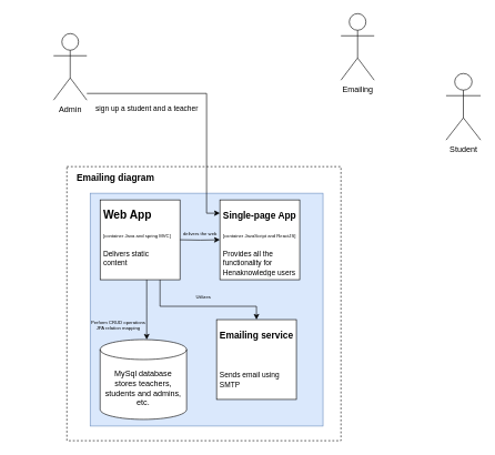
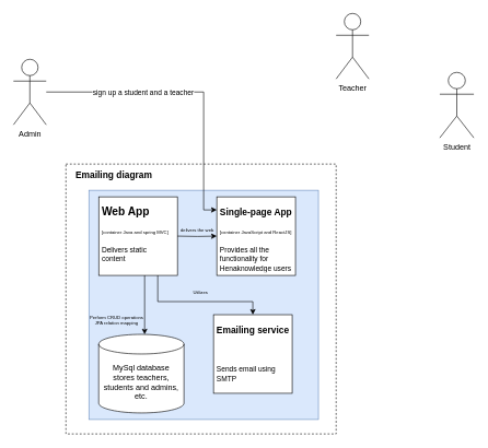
  <mxCell id="0" />
  <mxCell id="1" parent="0" />
  <mxCell id="2" value="" style="whiteSpace=wrap;html=1;aspect=fixed;dashed=1;fillColor=none;" vertex="1" parent="1"><mxGeometry x="100" y="250" width="412" height="412" as="geometry" /></mxCell>
- <mxCell id="3" value="Emailing" style="shape=umlActor;verticalLabelPosition=bottom;verticalAlign=top;html=1;outlineConnect=0;" vertex="1" parent="1"><mxGeometry x="512" y="20" width="50" height="100" as="geometry" /></mxCell>
+ <mxCell id="3" value="Teacher" style="shape=umlActor;verticalLabelPosition=bottom;verticalAlign=top;html=1;outlineConnect=0;" vertex="1" parent="1"><mxGeometry x="512" y="20" width="50" height="100" as="geometry" /></mxCell>
  <mxCell id="4" value="Student" style="shape=umlActor;verticalLabelPosition=bottom;verticalAlign=top;html=1;outlineConnect=0;" vertex="1" parent="1"><mxGeometry x="670" y="110" width="52" height="100" as="geometry" /></mxCell>
- <mxCell id="5" value="Admin" style="shape=umlActor;verticalLabelPosition=bottom;verticalAlign=top;html=1;outlineConnect=0;" vertex="1" parent="1"><mxGeometry x="80" y="50" width="50" height="100" as="geometry" /></mxCell>
+ <mxCell id="5" value="Admin" style="shape=umlActor;verticalLabelPosition=bottom;verticalAlign=top;html=1;outlineConnect=0;" vertex="1" parent="1"><mxGeometry x="20" y="90" width="50" height="100" as="geometry" /></mxCell>
  <mxCell id="6" value="" style="whiteSpace=wrap;html=1;aspect=fixed;fillColor=#dae8fc;strokeColor=#6c8ebf;" vertex="1" parent="1"><mxGeometry x="135" y="290" width="350" height="350" as="geometry" /></mxCell>
  <mxCell id="7" value="MySql database&lt;br&gt;stores teachers, students and admins, etc." style="shape=cylinder3;whiteSpace=wrap;html=1;boundedLbl=1;backgroundOutline=1;size=15;" vertex="1" parent="1"><mxGeometry x="150" y="510" width="130" height="120" as="geometry" /></mxCell>
  <mxCell id="8" value="" style="whiteSpace=wrap;html=1;aspect=fixed;align=center;" vertex="1" parent="1"><mxGeometry x="150" y="300" width="120" height="120" as="geometry" /></mxCell>
  <mxCell id="9" style="edgeStyle=orthogonalEdgeStyle;rounded=0;orthogonalLoop=1;jettySize=auto;html=1;" edge="1" parent="1" target="19"><mxGeometry relative="1" as="geometry"><mxPoint x="270" y="360" as="sourcePoint" /></mxGeometry></mxCell>
  <mxCell id="10" value="&lt;font style=&quot;font-size: 7px;&quot;&gt;delivers the web&lt;/font&gt;" style="edgeLabel;html=1;align=center;verticalAlign=middle;resizable=0;points=[];fontSize=7;labelBackgroundColor=none;" vertex="1" connectable="0" parent="9"><mxGeometry x="-0.306" relative="1" as="geometry"><mxPoint x="9" y="-10" as="offset" /></mxGeometry></mxCell>
  <mxCell id="11" style="edgeStyle=orthogonalEdgeStyle;rounded=0;orthogonalLoop=1;jettySize=auto;html=1;fontSize=7;" edge="1" parent="1" source="12" target="7"><mxGeometry relative="1" as="geometry"><Array as="points"><mxPoint x="220" y="460" /><mxPoint x="220" y="460" /></Array></mxGeometry></mxCell>
  <mxCell id="12" value="&lt;h1&gt;&lt;span style=&quot;font-size: 17px&quot;&gt;Web App&lt;/span&gt;&lt;/h1&gt;&lt;div style=&quot;font-size: 7px&quot;&gt;&lt;font style=&quot;font-size: 7px&quot;&gt;[container Java and spring MVC]&lt;/font&gt;&lt;/div&gt;&lt;div style=&quot;font-size: 7px&quot;&gt;&lt;font style=&quot;font-size: 7px&quot;&gt;&lt;br&gt;&lt;/font&gt;&lt;/div&gt;&lt;div style=&quot;font-size: 7px&quot;&gt;&lt;br&gt;&lt;/div&gt;&lt;div style=&quot;font-size: 11px&quot;&gt;Delivers static&amp;nbsp;&lt;/div&gt;&lt;div style=&quot;font-size: 11px&quot;&gt;content&lt;/div&gt;" style="text;html=1;strokeColor=none;fillColor=none;spacing=5;spacingTop=-20;whiteSpace=wrap;overflow=hidden;rounded=0;" vertex="1" parent="1"><mxGeometry x="150" y="300" width="110" height="120" as="geometry" /></mxCell>
  <mxCell id="13" value="" style="whiteSpace=wrap;html=1;aspect=fixed;align=center;" vertex="1" parent="1"><mxGeometry x="330" y="300" width="120" height="120" as="geometry" /></mxCell>
  <mxCell id="14" value="" style="whiteSpace=wrap;html=1;aspect=fixed;align=center;" vertex="1" parent="1"><mxGeometry x="325" y="480" width="120" height="120" as="geometry" /></mxCell>
  <mxCell id="15" style="edgeStyle=orthogonalEdgeStyle;rounded=0;orthogonalLoop=1;jettySize=auto;html=1;fontSize=7;entryX=0.5;entryY=0;entryDx=0;entryDy=0;" edge="1" parent="1" source="12" target="16"><mxGeometry relative="1" as="geometry"><mxPoint x="385" y="430" as="targetPoint" /><Array as="points"><mxPoint x="240" y="460" /><mxPoint x="385" y="460" /></Array></mxGeometry></mxCell>
  <mxCell id="16" value="&lt;h1&gt;&lt;font style=&quot;font-size: 14px&quot;&gt;Emailing service&lt;/font&gt;&lt;/h1&gt;&lt;div style=&quot;font-size: 7px&quot;&gt;&lt;br&gt;&lt;/div&gt;&lt;div style=&quot;font-size: 7px&quot;&gt;&lt;br&gt;&lt;/div&gt;&lt;div style=&quot;font-size: 7px&quot;&gt;&amp;nbsp;&lt;/div&gt;&lt;span style=&quot;font-size: 11px&quot;&gt;Sends email using SMTP&lt;/span&gt;" style="text;html=1;strokeColor=none;fillColor=none;spacing=5;spacingTop=-20;whiteSpace=wrap;overflow=hidden;rounded=0;" vertex="1" parent="1"><mxGeometry x="325" y="480" width="120" height="120" as="geometry" /></mxCell>
  <mxCell id="17" value="&lt;font style=&quot;font-size: 7px&quot;&gt;Utilizes&lt;/font&gt;" style="edgeLabel;html=1;align=center;verticalAlign=middle;resizable=0;points=[];fontSize=7;labelBackgroundColor=none;" vertex="1" connectable="0" parent="1"><mxGeometry x="310" y="450" as="geometry"><mxPoint x="-6" y="-4" as="offset" /></mxGeometry></mxCell>
  <mxCell id="18" value="Perform CRUD operations&lt;br&gt;JPA relation mapping" style="edgeLabel;html=1;align=center;verticalAlign=middle;resizable=0;points=[];fontSize=7;labelBackgroundColor=none;" vertex="1" connectable="0" parent="1"><mxGeometry x="180" y="490" as="geometry"><mxPoint x="-4" y="-2" as="offset" /></mxGeometry></mxCell>
  <mxCell id="19" value="&lt;h1&gt;&lt;font style=&quot;font-size: 14px&quot;&gt;Single-page App&lt;/font&gt;&lt;/h1&gt;&lt;div style=&quot;font-size: 7px&quot;&gt;&lt;font style=&quot;font-size: 7px&quot;&gt;[container JavaScript and ReactJS]&lt;/font&gt;&lt;/div&gt;&lt;div style=&quot;font-size: 7px&quot;&gt;&lt;font style=&quot;font-size: 7px&quot;&gt;&lt;br&gt;&lt;/font&gt;&lt;/div&gt;&lt;div style=&quot;font-size: 7px&quot;&gt;&lt;br&gt;&lt;/div&gt;&lt;div style=&quot;font-size: 11px&quot;&gt;Provides all the functionality for Henaknowledge users&lt;/div&gt;" style="text;html=1;strokeColor=none;fillColor=none;spacing=5;spacingTop=-20;whiteSpace=wrap;overflow=hidden;rounded=0;" vertex="1" parent="1"><mxGeometry x="330" y="300" width="120" height="120" as="geometry" /></mxCell>
  <mxCell id="20" style="edgeStyle=orthogonalEdgeStyle;rounded=0;orthogonalLoop=1;jettySize=auto;html=1;" edge="1" parent="1" source="5" target="19"><mxGeometry relative="1" as="geometry"><Array as="points"><mxPoint x="310" y="140" /><mxPoint x="310" y="320" /></Array></mxGeometry></mxCell>
  <mxCell id="21" value="sign up a student and a teacher" style="edgeLabel;html=1;align=center;verticalAlign=middle;resizable=0;points=[];" vertex="1" connectable="0" parent="20"><mxGeometry x="0.072" y="-2" relative="1" as="geometry"><mxPoint x="-89" y="-2" as="offset" /></mxGeometry></mxCell>
  <mxCell id="22" value="&lt;h1&gt;Emailing diagram&lt;/h1&gt;" style="text;html=1;strokeColor=none;fillColor=none;spacing=5;spacingTop=-20;whiteSpace=wrap;overflow=hidden;rounded=0;labelBackgroundColor=none;fontSize=7;" vertex="1" parent="1"><mxGeometry x="110" y="260" width="190" height="120" as="geometry" /></mxCell>
